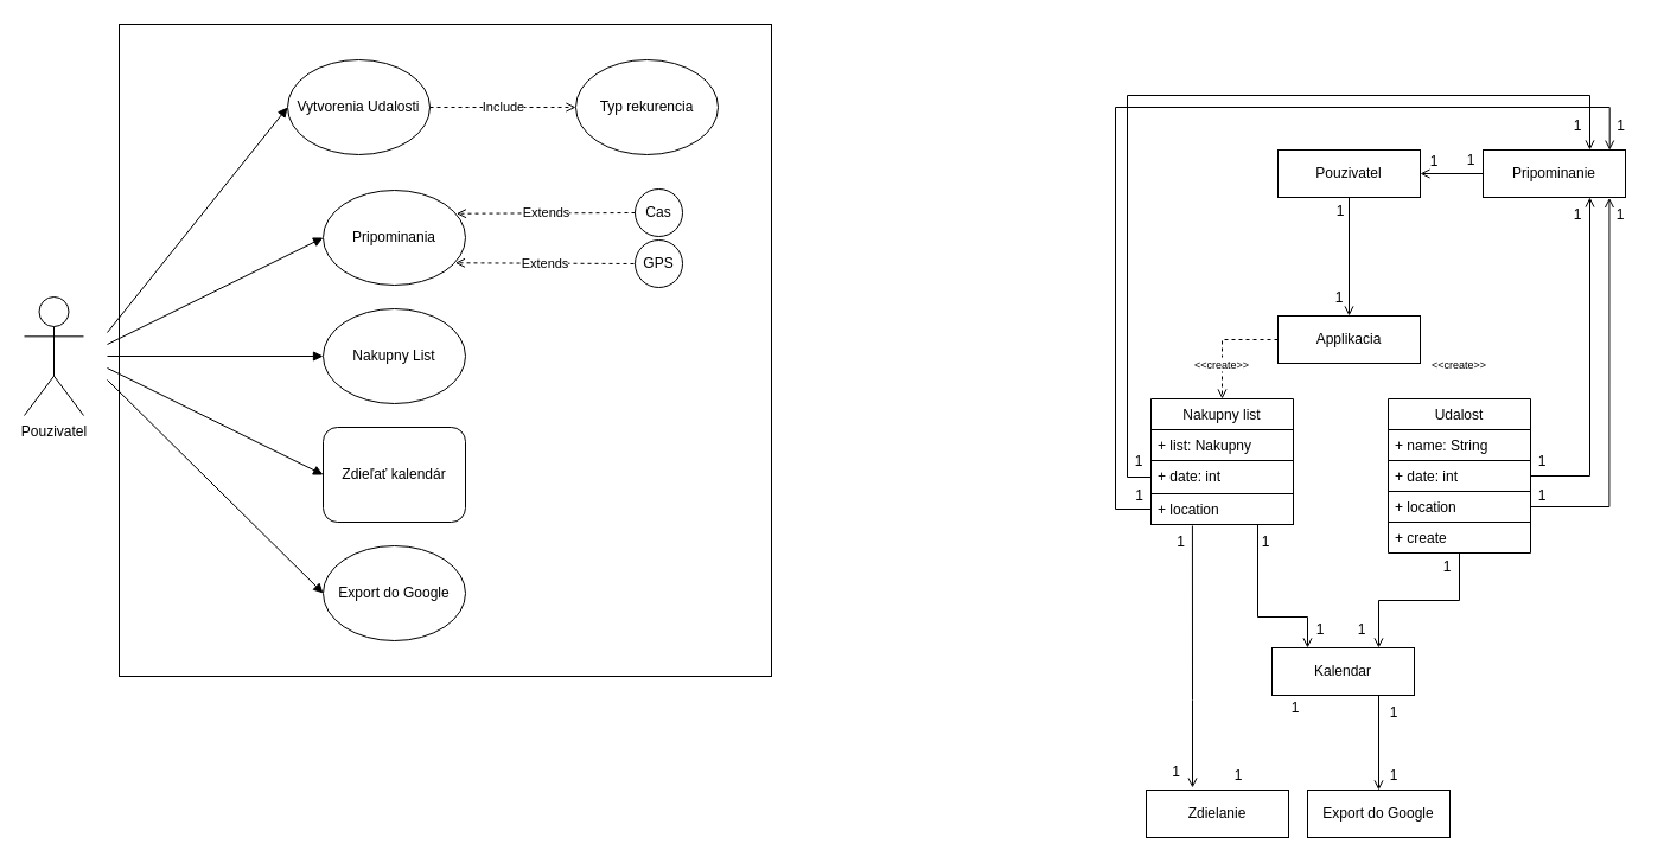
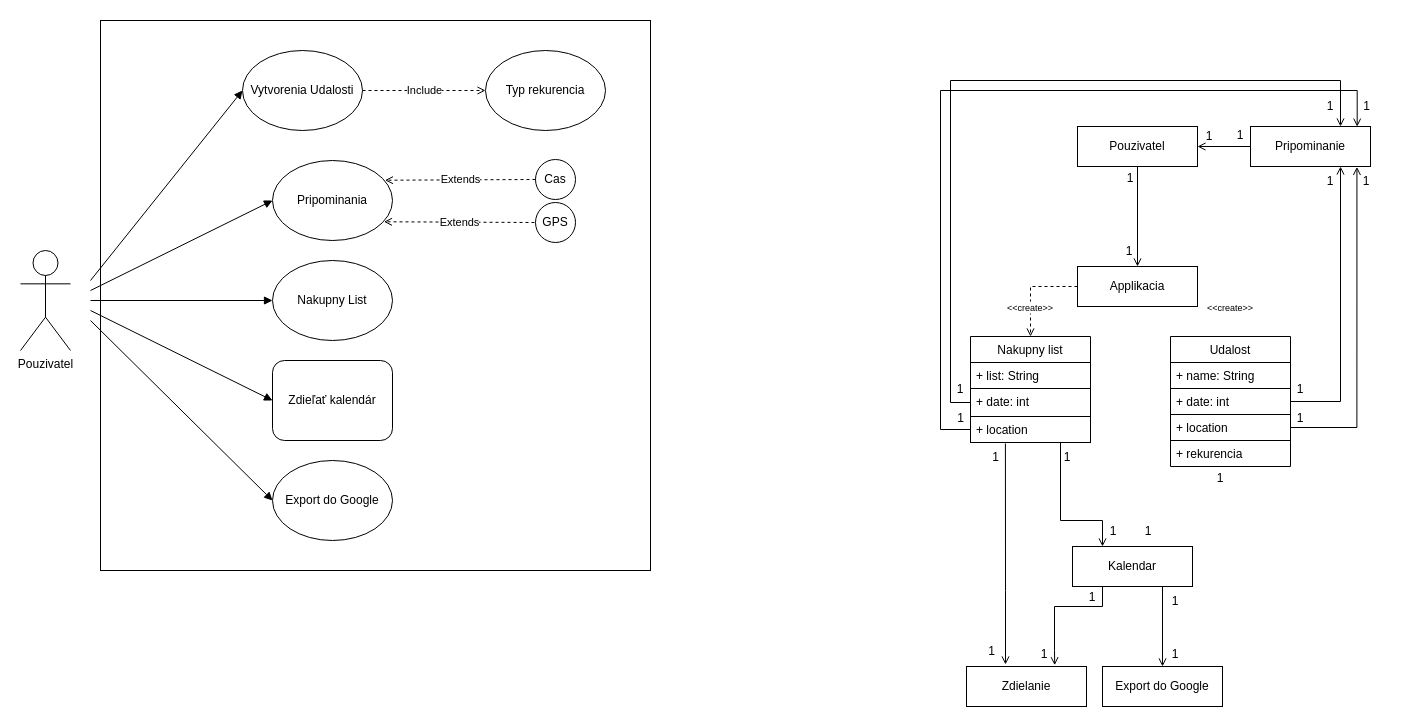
  <mxCell id="0" />
  <mxCell id="1" parent="0" />
  <mxCell id="2" value="" style="whiteSpace=wrap;html=1;aspect=fixed;fillColor=none;" parent="1" vertex="1"><mxGeometry x="100" y="20" width="550" height="550" as="geometry" /></mxCell>
  <mxCell id="3" value="Pouzivatel" style="shape=umlActor;verticalLabelPosition=bottom;verticalAlign=top;html=1;outlineConnect=0;" parent="1" vertex="1"><mxGeometry x="20" y="250" width="50" height="100" as="geometry" /></mxCell>
  <mxCell id="4" value="Vytvorenia Udalosti" style="ellipse;whiteSpace=wrap;html=1;" parent="1" vertex="1"><mxGeometry x="242" y="50" width="120" height="80" as="geometry" /></mxCell>
  <mxCell id="5" value="Nakupny List" style="ellipse;whiteSpace=wrap;html=1;" parent="1" vertex="1"><mxGeometry x="272" y="260" width="120" height="80" as="geometry" /></mxCell>
  <mxCell id="6" value="Zdieľať kalendár" style="whiteSpace=wrap;html=1;rounded=1;" parent="1" vertex="1"><mxGeometry x="272" y="360" width="120" height="80" as="geometry" /></mxCell>
  <mxCell id="7" value="Export do Google" style="ellipse;whiteSpace=wrap;html=1;" parent="1" vertex="1"><mxGeometry x="272" y="460" width="120" height="80" as="geometry" /></mxCell>
  <mxCell id="8" value="" style="endArrow=block;html=1;rounded=0;entryX=0;entryY=0.5;entryDx=0;entryDy=0;endFill=1;" parent="1" target="4" edge="1"><mxGeometry width="50" height="50" relative="1" as="geometry"><mxPoint x="90" y="280" as="sourcePoint" /><mxPoint x="550" y="270" as="targetPoint" /></mxGeometry></mxCell>
  <mxCell id="9" value="" style="endArrow=block;html=1;rounded=0;entryX=0;entryY=0.5;entryDx=0;entryDy=0;endFill=1;" parent="1" target="5" edge="1"><mxGeometry width="50" height="50" relative="1" as="geometry"><mxPoint x="90" y="300" as="sourcePoint" /><mxPoint x="550" y="290" as="targetPoint" /></mxGeometry></mxCell>
  <mxCell id="10" value="" style="endArrow=block;html=1;rounded=0;entryX=0;entryY=0.5;entryDx=0;entryDy=0;endFill=1;" parent="1" target="6" edge="1"><mxGeometry width="50" height="50" relative="1" as="geometry"><mxPoint x="90" y="310" as="sourcePoint" /><mxPoint x="550" y="260" as="targetPoint" /></mxGeometry></mxCell>
  <mxCell id="11" value="" style="endArrow=block;html=1;rounded=0;entryX=0;entryY=0.5;entryDx=0;entryDy=0;endFill=1;" parent="1" target="7" edge="1"><mxGeometry width="50" height="50" relative="1" as="geometry"><mxPoint x="90" y="320" as="sourcePoint" /><mxPoint x="550" y="260" as="targetPoint" /></mxGeometry></mxCell>
  <mxCell id="12" value="Typ rekurencia" style="ellipse;whiteSpace=wrap;html=1;" parent="1" vertex="1"><mxGeometry x="485" y="50" width="120" height="80" as="geometry" /></mxCell>
  <mxCell id="13" value="Include" style="endArrow=open;html=1;rounded=0;exitX=1;exitY=0.5;exitDx=0;exitDy=0;entryX=0;entryY=0.5;entryDx=0;entryDy=0;dashed=1;endFill=0;" parent="1" source="4" target="12" edge="1"><mxGeometry width="50" height="50" relative="1" as="geometry"><mxPoint x="412" y="310" as="sourcePoint" /><mxPoint x="482" y="90" as="targetPoint" /></mxGeometry></mxCell>
  <mxCell id="14" value="Pripominania" style="ellipse;whiteSpace=wrap;html=1;" parent="1" vertex="1"><mxGeometry x="272" y="160" width="120" height="80" as="geometry" /></mxCell>
  <mxCell id="15" value="Cas" style="ellipse;whiteSpace=wrap;html=1;" parent="1" vertex="1"><mxGeometry x="535" y="159" width="40" height="40" as="geometry" /></mxCell>
  <mxCell id="16" value="GPS" style="ellipse;whiteSpace=wrap;html=1;" parent="1" vertex="1"><mxGeometry x="535" y="202" width="40" height="40" as="geometry" /></mxCell>
  <mxCell id="17" value="Extends" style="endArrow=open;html=1;rounded=0;dashed=1;exitX=0;exitY=0.5;exitDx=0;exitDy=0;entryX=1;entryY=0;entryDx=0;entryDy=0;endFill=0;" parent="1" source="15" edge="1"><mxGeometry width="50" height="50" relative="1" as="geometry"><mxPoint x="432" y="288" as="sourcePoint" /><mxPoint x="384.426" y="179.716" as="targetPoint" /></mxGeometry></mxCell>
  <mxCell id="18" value="Extends" style="endArrow=open;html=1;rounded=0;dashed=1;exitX=0;exitY=0.5;exitDx=0;exitDy=0;entryX=1;entryY=1;entryDx=0;entryDy=0;endFill=0;" parent="1" edge="1"><mxGeometry width="50" height="50" relative="1" as="geometry"><mxPoint x="534" y="222" as="sourcePoint" /><mxPoint x="383.426" y="221.284" as="targetPoint" /></mxGeometry></mxCell>
  <mxCell id="19" value="" style="endArrow=block;html=1;rounded=0;entryX=0;entryY=0.5;entryDx=0;entryDy=0;endFill=1;" parent="1" target="14" edge="1"><mxGeometry width="50" height="50" relative="1" as="geometry"><mxPoint x="90" y="290" as="sourcePoint" /><mxPoint x="550" y="270" as="targetPoint" /></mxGeometry></mxCell>
  <mxCell id="20" value="Pouzivatel" style="rounded=0;whiteSpace=wrap;html=1;" parent="1" vertex="1"><mxGeometry x="1077" y="126" width="120" height="40" as="geometry" /></mxCell>
  <mxCell id="21" style="edgeStyle=orthogonalEdgeStyle;rounded=0;orthogonalLoop=1;jettySize=auto;html=1;exitX=0;exitY=0.5;exitDx=0;exitDy=0;entryX=0.5;entryY=0;entryDx=0;entryDy=0;endArrow=open;endFill=0;dashed=1;" parent="1" source="22" target="31" edge="1"><mxGeometry relative="1" as="geometry"><Array as="points"><mxPoint x="1030" y="286" /></Array></mxGeometry></mxCell>
  <mxCell id="22" value="Applikacia" style="rounded=0;whiteSpace=wrap;html=1;" parent="1" vertex="1"><mxGeometry x="1077" y="266" width="120" height="40" as="geometry" /></mxCell>
  <mxCell id="23" value="" style="endArrow=open;html=1;rounded=0;exitX=0.5;exitY=1;exitDx=0;exitDy=0;entryX=0.5;entryY=0;entryDx=0;entryDy=0;endFill=0;" parent="1" source="20" target="22" edge="1"><mxGeometry width="50" height="50" relative="1" as="geometry"><mxPoint x="1627" y="296" as="sourcePoint" /><mxPoint x="1677" y="246" as="targetPoint" /></mxGeometry></mxCell>
- <mxCell id="24" style="edgeStyle=orthogonalEdgeStyle;rounded=0;orthogonalLoop=1;jettySize=auto;html=1;entryX=0.75;entryY=0;entryDx=0;entryDy=0;endArrow=open;endFill=0;" parent="1" source="25" target="38" edge="1"><mxGeometry relative="1" as="geometry" /></mxCell>
  <mxCell id="25" value="Udalost" style="swimlane;fontStyle=0;childLayout=stackLayout;horizontal=1;startSize=26;fillColor=none;horizontalStack=0;resizeParent=1;resizeParentMax=0;resizeLast=0;collapsible=1;marginBottom=0;strokeColor=default;" parent="1" vertex="1"><mxGeometry x="1170" y="336" width="120" height="130" as="geometry" /></mxCell>
  <mxCell id="26" value="+ name: String" style="text;strokeColor=default;fillColor=none;align=left;verticalAlign=top;spacingLeft=4;spacingRight=4;overflow=hidden;rotatable=0;points=[[0,0.5],[1,0.5]];portConstraint=eastwest;" parent="25" vertex="1"><mxGeometry y="26" width="120" height="26" as="geometry" /></mxCell>
  <mxCell id="27" value="+ date: int" style="text;strokeColor=default;fillColor=none;align=left;verticalAlign=top;spacingLeft=4;spacingRight=4;overflow=hidden;rotatable=0;points=[[0,0.5],[1,0.5]];portConstraint=eastwest;" parent="25" vertex="1"><mxGeometry y="52" width="120" height="26" as="geometry" /></mxCell>
  <mxCell id="28" value="+ location" style="text;strokeColor=default;fillColor=none;align=left;verticalAlign=top;spacingLeft=4;spacingRight=4;overflow=hidden;rotatable=0;points=[[0,0.5],[1,0.5]];portConstraint=eastwest;" parent="25" vertex="1"><mxGeometry y="78" width="120" height="26" as="geometry" /></mxCell>
- <mxCell id="29" value="+ create" style="text;strokeColor=none;fillColor=none;align=left;verticalAlign=top;spacingLeft=4;spacingRight=4;overflow=hidden;rotatable=0;points=[[0,0.5],[1,0.5]];portConstraint=eastwest;" parent="25" vertex="1"><mxGeometry y="104" width="120" height="26" as="geometry" /></mxCell>
+ <mxCell id="29" value="+ rekurencia" style="text;strokeColor=none;fillColor=none;align=left;verticalAlign=top;spacingLeft=4;spacingRight=4;overflow=hidden;rotatable=0;points=[[0,0.5],[1,0.5]];portConstraint=eastwest;" parent="25" vertex="1"><mxGeometry y="104" width="120" height="26" as="geometry" /></mxCell>
  <mxCell id="30" style="edgeStyle=orthogonalEdgeStyle;rounded=0;orthogonalLoop=1;jettySize=auto;html=1;entryX=0.25;entryY=0;entryDx=0;entryDy=0;endArrow=open;endFill=0;" parent="1" source="31" target="38" edge="1"><mxGeometry relative="1" as="geometry"><Array as="points"><mxPoint x="1060" y="520" /><mxPoint x="1102" y="520" /></Array></mxGeometry></mxCell>
  <mxCell id="31" value="Nakupny list" style="swimlane;fontStyle=0;childLayout=stackLayout;horizontal=1;startSize=26;fillColor=none;horizontalStack=0;resizeParent=1;resizeParentMax=0;resizeLast=0;collapsible=1;marginBottom=0;" parent="1" vertex="1"><mxGeometry x="970" y="336" width="120" height="106" as="geometry" /></mxCell>
- <mxCell id="32" value="+ list: Nakupny" style="text;strokeColor=default;fillColor=none;align=left;verticalAlign=top;spacingLeft=4;spacingRight=4;overflow=hidden;rotatable=0;points=[[0,0.5],[1,0.5]];portConstraint=eastwest;" parent="31" vertex="1"><mxGeometry y="26" width="120" height="26" as="geometry" /></mxCell>
+ <mxCell id="32" value="+ list: String" style="text;strokeColor=default;fillColor=none;align=left;verticalAlign=top;spacingLeft=4;spacingRight=4;overflow=hidden;rotatable=0;points=[[0,0.5],[1,0.5]];portConstraint=eastwest;" parent="31" vertex="1"><mxGeometry y="26" width="120" height="26" as="geometry" /></mxCell>
  <mxCell id="33" value="+ date: int" style="text;strokeColor=default;fillColor=none;align=left;verticalAlign=top;spacingLeft=4;spacingRight=4;overflow=hidden;rotatable=0;points=[[0,0.5],[1,0.5]];portConstraint=eastwest;" parent="31" vertex="1"><mxGeometry y="52" width="120" height="28" as="geometry" /></mxCell>
  <mxCell id="34" value="+ location" style="text;strokeColor=default;fillColor=none;align=left;verticalAlign=top;spacingLeft=4;spacingRight=4;overflow=hidden;rotatable=0;points=[[0,0.5],[1,0.5]];portConstraint=eastwest;" vertex="1" parent="31"><mxGeometry y="80" width="120" height="26" as="geometry" /></mxCell>
  <mxCell id="35" value="Zdielanie" style="rounded=0;whiteSpace=wrap;html=1;" parent="1" vertex="1"><mxGeometry x="966" y="666" width="120" height="40" as="geometry" /></mxCell>
+ <mxCell id="36" style="edgeStyle=orthogonalEdgeStyle;rounded=0;orthogonalLoop=1;jettySize=auto;html=1;exitX=0.25;exitY=1;exitDx=0;exitDy=0;endArrow=open;endFill=0;entryX=0.735;entryY=-0.032;entryDx=0;entryDy=0;entryPerimeter=0;" parent="1" source="38" target="35" edge="1"><mxGeometry relative="1" as="geometry"><Array as="points"><mxPoint x="1102" y="606" /><mxPoint x="1054" y="606" /><mxPoint x="1054" y="650" /></Array><mxPoint x="1030" y="666" as="targetPoint" /></mxGeometry></mxCell>
  <mxCell id="37" style="edgeStyle=orthogonalEdgeStyle;rounded=0;orthogonalLoop=1;jettySize=auto;html=1;exitX=0.75;exitY=1;exitDx=0;exitDy=0;entryX=0.5;entryY=0;entryDx=0;entryDy=0;endArrow=open;endFill=0;" edge="1" parent="1" source="38" target="39"><mxGeometry relative="1" as="geometry" /></mxCell>
  <mxCell id="38" value="Kalendar" style="rounded=0;whiteSpace=wrap;html=1;" parent="1" vertex="1"><mxGeometry x="1072" y="546" width="120" height="40" as="geometry" /></mxCell>
  <mxCell id="39" value="Export do Google" style="rounded=0;whiteSpace=wrap;html=1;" parent="1" vertex="1"><mxGeometry x="1102" y="666" width="120" height="40" as="geometry" /></mxCell>
  <mxCell id="40" style="edgeStyle=orthogonalEdgeStyle;rounded=0;orthogonalLoop=1;jettySize=auto;html=1;entryX=1;entryY=0.5;entryDx=0;entryDy=0;endArrow=open;endFill=0;" parent="1" source="41" target="20" edge="1"><mxGeometry relative="1" as="geometry" /></mxCell>
  <mxCell id="41" value="Pripominanie" style="rounded=0;whiteSpace=wrap;html=1;" parent="1" vertex="1"><mxGeometry x="1250" y="126" width="120" height="40" as="geometry" /></mxCell>
  <mxCell id="42" style="edgeStyle=orthogonalEdgeStyle;rounded=0;orthogonalLoop=1;jettySize=auto;html=1;exitX=0;exitY=0.5;exitDx=0;exitDy=0;entryX=0.75;entryY=0;entryDx=0;entryDy=0;endArrow=open;endFill=0;" parent="1" source="33" target="41" edge="1"><mxGeometry relative="1" as="geometry"><Array as="points"><mxPoint x="950" y="402" /><mxPoint x="950" y="80" /><mxPoint x="1340" y="80" /></Array></mxGeometry></mxCell>
  <mxCell id="43" style="edgeStyle=orthogonalEdgeStyle;rounded=0;orthogonalLoop=1;jettySize=auto;html=1;exitX=1;exitY=0.5;exitDx=0;exitDy=0;entryX=0.75;entryY=1;entryDx=0;entryDy=0;endArrow=open;endFill=0;" parent="1" source="27" target="41" edge="1"><mxGeometry relative="1" as="geometry" /></mxCell>
  <mxCell id="44" value="1" style="text;html=1;strokeColor=none;fillColor=none;align=center;verticalAlign=middle;whiteSpace=wrap;rounded=0;" parent="1" vertex="1"><mxGeometry x="1120" y="163" width="20" height="30" as="geometry" /></mxCell>
  <mxCell id="45" value="1" style="text;html=1;strokeColor=none;fillColor=none;align=center;verticalAlign=middle;whiteSpace=wrap;rounded=0;" parent="1" vertex="1"><mxGeometry x="1119" y="236" width="20" height="30" as="geometry" /></mxCell>
  <mxCell id="46" value="&lt;font style=&quot;font-size: 9px;&quot;&gt;&amp;lt;&amp;lt;create&amp;gt;&amp;gt;&lt;/font&gt;" style="text;html=1;align=center;verticalAlign=middle;whiteSpace=wrap;rounded=0;fillColor=default;" parent="1" vertex="1"><mxGeometry x="1001" y="301" width="58" height="12" as="geometry" /></mxCell>
  <mxCell id="47" value="&lt;font style=&quot;font-size: 9px;&quot;&gt;&amp;lt;&amp;lt;create&amp;gt;&amp;gt;&lt;/font&gt;" style="text;html=1;strokeColor=none;fillColor=default;align=center;verticalAlign=middle;whiteSpace=wrap;rounded=0;" parent="1" vertex="1"><mxGeometry x="1200" y="298" width="60" height="18" as="geometry" /></mxCell>
  <mxCell id="48" value="1" style="text;html=1;strokeColor=none;fillColor=none;align=center;verticalAlign=middle;whiteSpace=wrap;rounded=0;" parent="1" vertex="1"><mxGeometry x="1165" y="586" width="20" height="30" as="geometry" /></mxCell>
  <mxCell id="49" value="1" style="text;html=1;strokeColor=none;fillColor=none;align=center;verticalAlign=middle;whiteSpace=wrap;rounded=0;" parent="1" vertex="1"><mxGeometry x="1165" y="640" width="20" height="28" as="geometry" /></mxCell>
  <mxCell id="50" value="1" style="text;html=1;strokeColor=none;fillColor=none;align=center;verticalAlign=middle;whiteSpace=wrap;rounded=0;" parent="1" vertex="1"><mxGeometry x="1034" y="639" width="20" height="30" as="geometry" /></mxCell>
  <mxCell id="51" value="1" style="text;html=1;strokeColor=none;fillColor=none;align=center;verticalAlign=middle;whiteSpace=wrap;rounded=0;" parent="1" vertex="1"><mxGeometry x="1082" y="582" width="20" height="30" as="geometry" /></mxCell>
  <mxCell id="52" value="1" style="text;html=1;strokeColor=none;fillColor=none;align=center;verticalAlign=middle;whiteSpace=wrap;rounded=0;" parent="1" vertex="1"><mxGeometry x="1057" y="442" width="20" height="30" as="geometry" /></mxCell>
  <mxCell id="53" value="1" style="text;html=1;strokeColor=none;fillColor=none;align=center;verticalAlign=middle;whiteSpace=wrap;rounded=0;" parent="1" vertex="1"><mxGeometry x="1103" y="516" width="20" height="30" as="geometry" /></mxCell>
  <mxCell id="54" value="1" style="text;html=1;strokeColor=none;fillColor=none;align=center;verticalAlign=middle;whiteSpace=wrap;rounded=0;" parent="1" vertex="1"><mxGeometry x="1138" y="525" width="20" height="12" as="geometry" /></mxCell>
  <mxCell id="55" value="1" style="text;html=1;strokeColor=none;fillColor=none;align=center;verticalAlign=middle;whiteSpace=wrap;rounded=0;" parent="1" vertex="1"><mxGeometry x="1210" y="463" width="20" height="30" as="geometry" /></mxCell>
  <mxCell id="56" value="1" style="text;html=1;strokeColor=none;fillColor=none;align=center;verticalAlign=middle;whiteSpace=wrap;rounded=0;" parent="1" vertex="1"><mxGeometry x="1290" y="374" width="20" height="30" as="geometry" /></mxCell>
  <mxCell id="57" value="1" style="text;html=1;strokeColor=none;fillColor=none;align=center;verticalAlign=middle;whiteSpace=wrap;rounded=0;" parent="1" vertex="1"><mxGeometry x="950" y="374" width="20" height="30" as="geometry" /></mxCell>
  <mxCell id="58" value="1" style="text;html=1;strokeColor=none;fillColor=none;align=center;verticalAlign=middle;whiteSpace=wrap;rounded=0;" parent="1" vertex="1"><mxGeometry x="1320" y="166" width="20" height="30" as="geometry" /></mxCell>
  <mxCell id="59" value="1" style="text;html=1;strokeColor=none;fillColor=none;align=center;verticalAlign=middle;whiteSpace=wrap;rounded=0;" parent="1" vertex="1"><mxGeometry x="1320" y="91" width="20" height="30" as="geometry" /></mxCell>
  <mxCell id="60" value="1" style="text;html=1;strokeColor=none;fillColor=none;align=center;verticalAlign=middle;whiteSpace=wrap;rounded=0;" parent="1" vertex="1"><mxGeometry x="1230" y="120" width="20" height="30" as="geometry" /></mxCell>
  <mxCell id="61" value="1" style="text;html=1;strokeColor=none;fillColor=none;align=center;verticalAlign=middle;whiteSpace=wrap;rounded=0;" parent="1" vertex="1"><mxGeometry x="1199" y="121" width="20" height="30" as="geometry" /></mxCell>
  <mxCell id="62" value="" style="endArrow=open;html=1;rounded=0;endFill=0;exitX=0.291;exitY=1.038;exitDx=0;exitDy=0;exitPerimeter=0;" edge="1" parent="1" source="34"><mxGeometry width="50" height="50" relative="1" as="geometry"><mxPoint x="1005" y="450" as="sourcePoint" /><mxPoint x="1005" y="664" as="targetPoint" /><Array as="points"><mxPoint x="1005" y="590" /></Array></mxGeometry></mxCell>
  <mxCell id="63" value="1" style="text;html=1;align=center;verticalAlign=middle;resizable=0;points=[];autosize=1;strokeColor=none;fillColor=none;" vertex="1" parent="1"><mxGeometry x="980" y="442" width="30" height="30" as="geometry" /></mxCell>
  <mxCell id="64" value="1" style="text;html=1;align=center;verticalAlign=middle;resizable=0;points=[];autosize=1;strokeColor=none;fillColor=none;" vertex="1" parent="1"><mxGeometry x="976" y="636" width="30" height="30" as="geometry" /></mxCell>
  <mxCell id="65" style="edgeStyle=orthogonalEdgeStyle;rounded=0;orthogonalLoop=1;jettySize=auto;html=1;exitX=1;exitY=0.5;exitDx=0;exitDy=0;entryX=0.887;entryY=1.01;entryDx=0;entryDy=0;entryPerimeter=0;endArrow=open;endFill=0;" edge="1" parent="1" source="28" target="41"><mxGeometry relative="1" as="geometry" /></mxCell>
  <mxCell id="66" value="1" style="text;html=1;strokeColor=none;fillColor=none;align=center;verticalAlign=middle;whiteSpace=wrap;rounded=0;" vertex="1" parent="1"><mxGeometry x="1356" y="166" width="20" height="30" as="geometry" /></mxCell>
  <mxCell id="67" value="1" style="text;html=1;strokeColor=none;fillColor=none;align=center;verticalAlign=middle;whiteSpace=wrap;rounded=0;" vertex="1" parent="1"><mxGeometry x="1290" y="403" width="20" height="30" as="geometry" /></mxCell>
  <mxCell id="68" style="edgeStyle=orthogonalEdgeStyle;rounded=0;orthogonalLoop=1;jettySize=auto;html=1;exitX=0;exitY=0.5;exitDx=0;exitDy=0;entryX=0.889;entryY=0.004;entryDx=0;entryDy=0;entryPerimeter=0;endArrow=open;endFill=0;" edge="1" parent="1" source="34" target="41"><mxGeometry relative="1" as="geometry"><Array as="points"><mxPoint x="940" y="429" /><mxPoint x="940" y="90" /><mxPoint x="1357" y="90" /></Array></mxGeometry></mxCell>
  <mxCell id="69" value="1" style="text;html=1;align=center;verticalAlign=middle;resizable=0;points=[];autosize=1;strokeColor=none;fillColor=none;" vertex="1" parent="1"><mxGeometry x="945" y="403" width="30" height="30" as="geometry" /></mxCell>
  <mxCell id="70" value="1" style="text;html=1;align=center;verticalAlign=middle;resizable=0;points=[];autosize=1;strokeColor=none;fillColor=none;" vertex="1" parent="1"><mxGeometry x="1351" y="91" width="30" height="30" as="geometry" /></mxCell>
